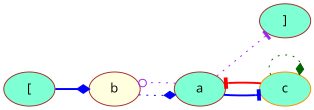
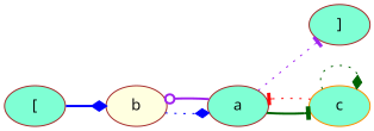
  digraph {
    fontname="Open Sans"
    rankdir=LR
    node [color=brown fillcolor=aquamarine fontname="Open Sans" style=filled]
    edge [arrowhead=diamond color=blue fontname="Open Sans" style=bold]
    n1 [label="["]
    n2 [fillcolor=lightyellow label=b]
    n3 [label=a]
    n4 [label="]"]
    n5 [color=darkorange label=c]
    n1 -> n2
    n2 -> n3 [style=dotted]
-   n3 -> n2 [arrowhead=odot color=purple style=dotted]
+   n3 -> n2 [arrowhead=odot color=purple]
    n3 -> n4 [arrowhead=tee color=purple style=dotted]
-   n3 -> n5 [arrowhead=tee]
-   n5 -> n3 [arrowhead=tee color=red]
+   n3 -> n5 [arrowhead=tee color=darkgreen]
+   n5 -> n3 [arrowhead=tee color=red style=dotted]
    n5 -> n5 [color=darkgreen style=dotted]
  }
